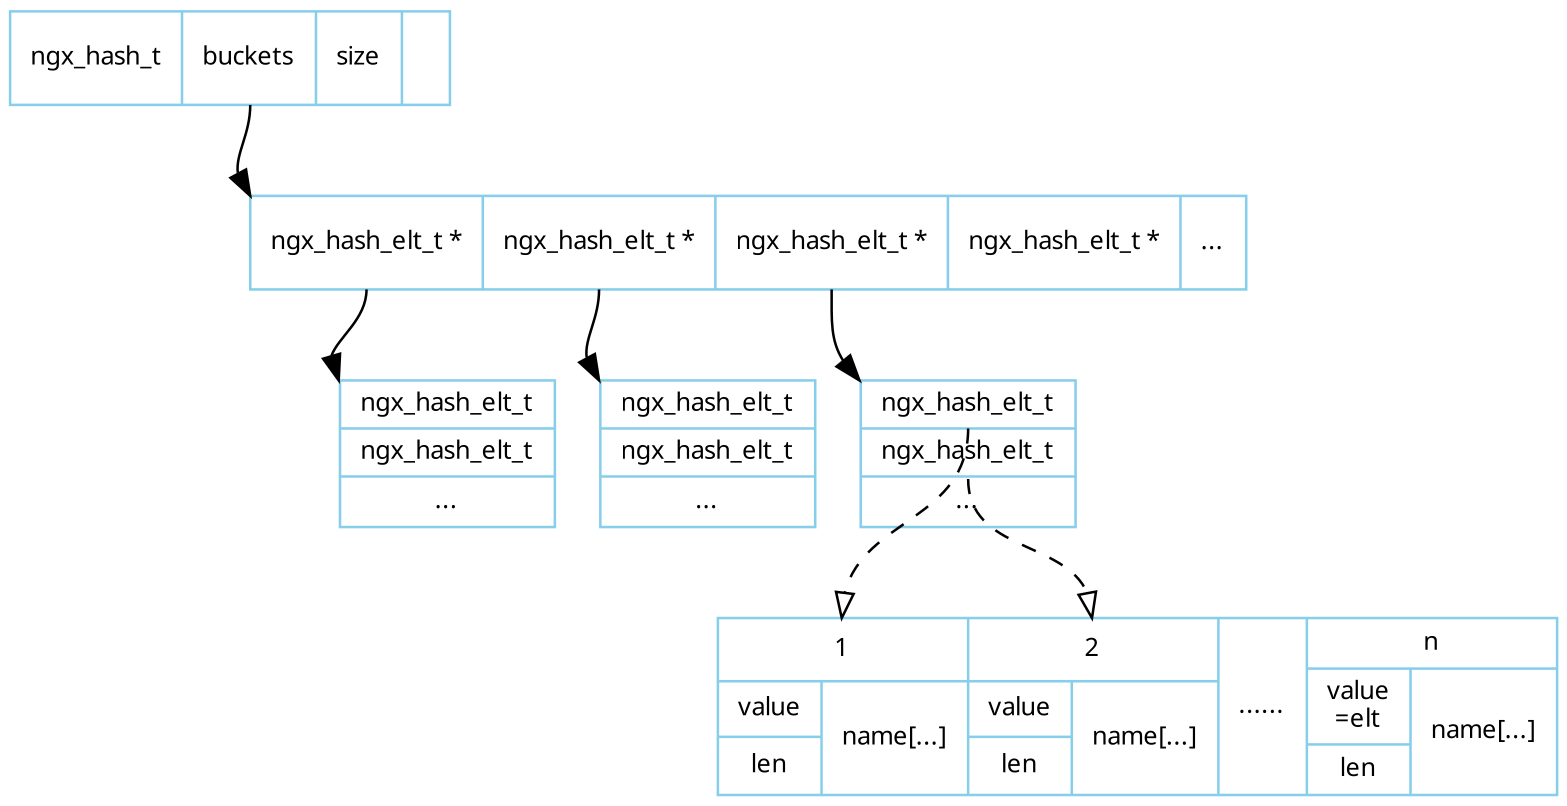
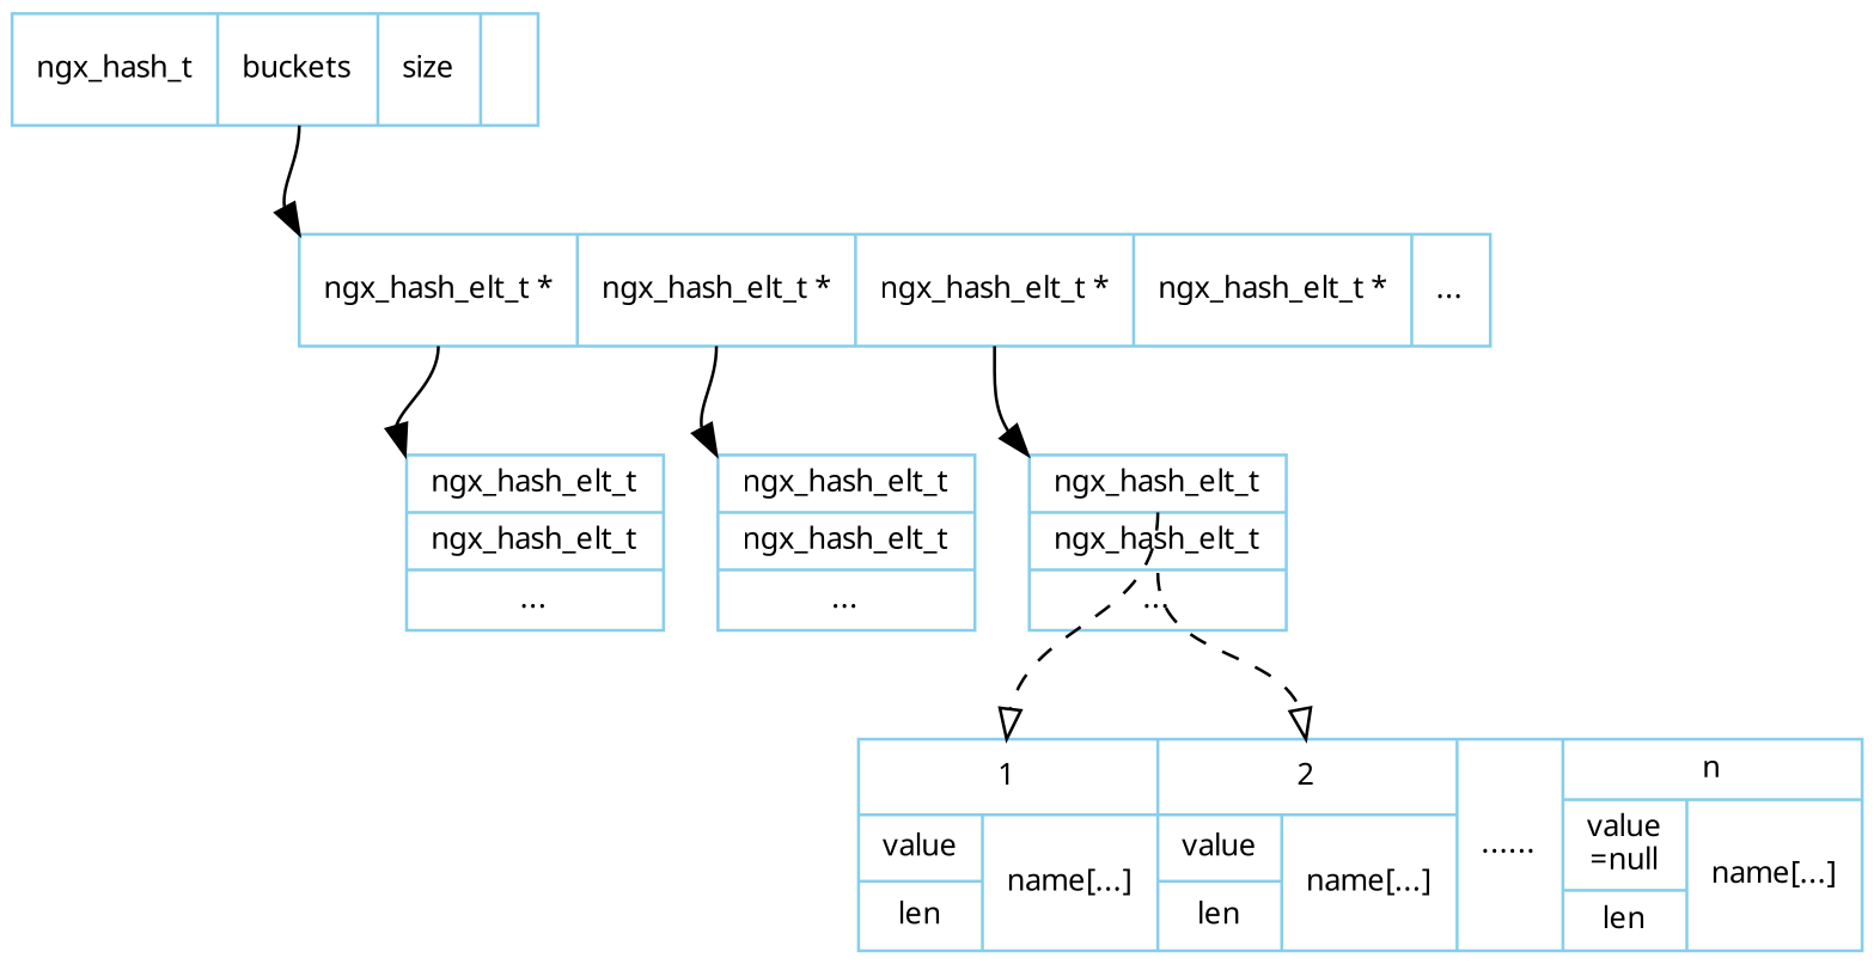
  digraph {
    rankdir=TB
    node [color=skyblue fontname=Verdana fontsize=10 shape=record]
    edge [fontname=Verdana fontsize=8 headport=nw]
    n1 [label="ngx_hash_t|<buckets>buckets|<size>size|"]
    n2 [label="<n1>ngx_hash_elt_t *|<n2>ngx_hash_elt_t *|<n3>ngx_hash_elt_t *|<n4>ngx_hash_elt_t *|..."]
    n3 [height=0.1 label="{ngx_hash_elt_t|ngx_hash_elt_t|...}"]
    n4 [height=0.1 label="{<e1>ngx_hash_elt_t|<e2>ngx_hash_elt_t|...}"]
    n5 [height=0.1 label="{<e1>ngx_hash_elt_t|<e2>ngx_hash_elt_t|...}"]
-   n6 [label="{<e1>1|{{value|len}|name[...]}}|{<e2>2|{{value|len}|name[...]}}|......|{n|{{value\n=elt|len}|name[...]}}"]
+   n6 [label="{<e1>1|{{value|len}|name[...]}}|{<e2>2|{{value|len}|name[...]}}|......|{n|{{value\n=null|len}|name[...]}}"]
    n1 -> n2 [tailport=buckets]
    n2 -> n3 [tailport=n1]
    n2 -> n4 [tailport=n2]
    n2 -> n5 [tailport=n3]
    n5 -> n6 [arrowhead=onormal headport=e1 style=dashed tailport="e1:s"]
    n5 -> n6 [arrowhead=onormal headport=e2 style=dashed tailport="e2:s"]
  }
